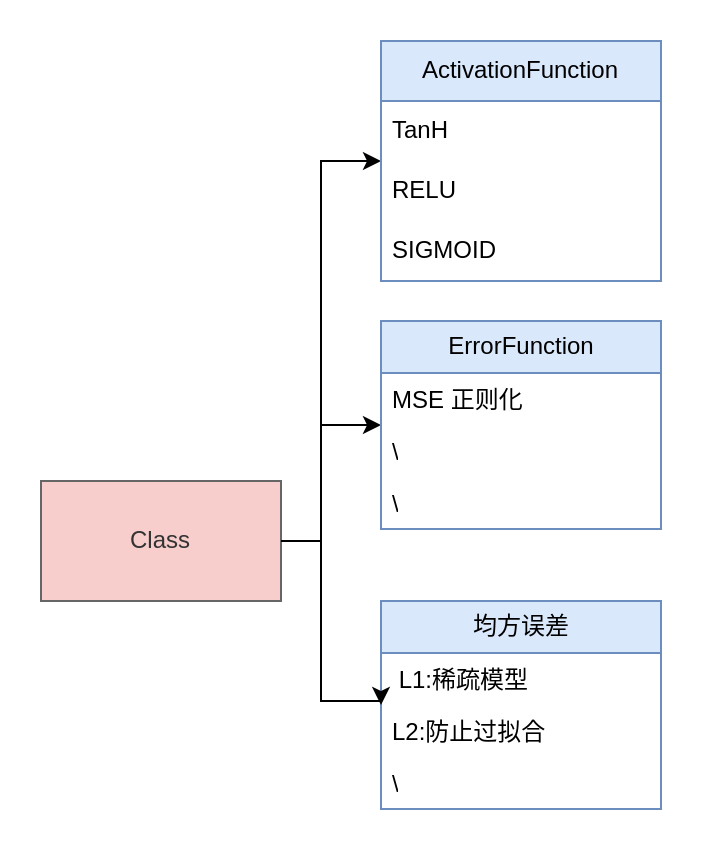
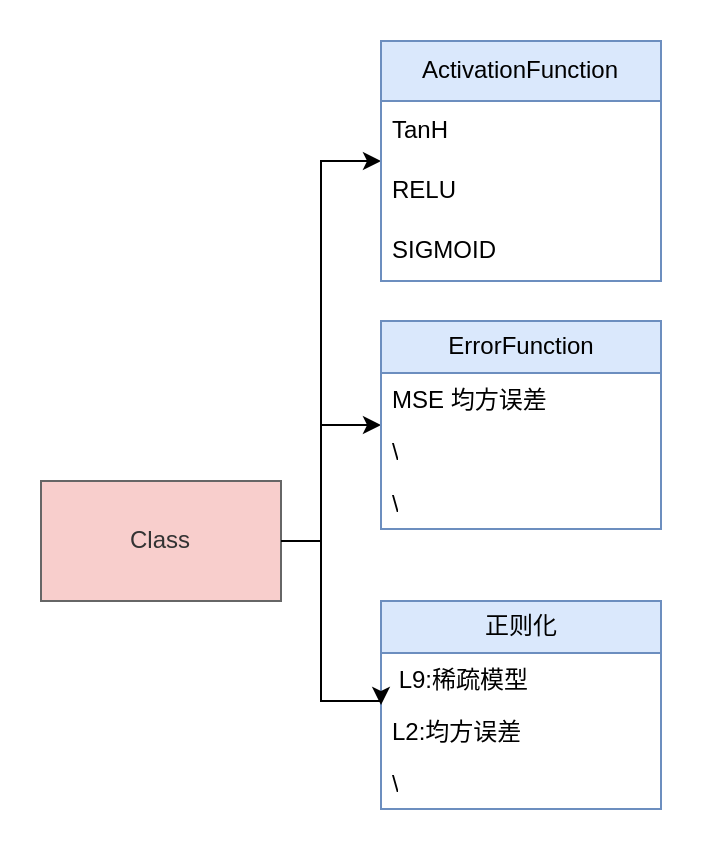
  <mxCell id="0" />
  <mxCell id="1" parent="0" />
  <mxCell id="2" value="Class" style="rounded=0;whiteSpace=wrap;html=1;fillColor=#f8cecc;fontColor=#333333;strokeColor=#666666;" parent="1" vertex="1"><mxGeometry x="20" y="240" width="120" height="60" as="geometry" /></mxCell>
  <mxCell id="3" value="" style="edgeStyle=elbowEdgeStyle;elbow=horizontal;endArrow=classic;html=1;rounded=0;exitX=1;exitY=0.5;exitDx=0;exitDy=0;" parent="1" source="2" edge="1"><mxGeometry width="50" height="50" relative="1" as="geometry"><mxPoint x="160" y="280" as="sourcePoint" /><mxPoint x="190" y="80" as="targetPoint" /><Array as="points"><mxPoint x="160" y="360" /><mxPoint x="160" y="120" /><mxPoint x="175" y="90" /></Array></mxGeometry></mxCell>
  <mxCell id="4" value="ActivationFunction" style="swimlane;fontStyle=0;childLayout=stackLayout;horizontal=1;startSize=30;horizontalStack=0;resizeParent=1;resizeParentMax=0;resizeLast=0;collapsible=1;marginBottom=0;whiteSpace=wrap;html=1;fillColor=#dae8fc;strokeColor=#6c8ebf;" vertex="1" parent="1"><mxGeometry x="190" y="20" width="140" height="120" as="geometry" /></mxCell>
  <mxCell id="5" value="TanH" style="text;strokeColor=none;fillColor=none;align=left;verticalAlign=middle;spacingLeft=4;spacingRight=4;overflow=hidden;points=[[0,0.5],[1,0.5]];portConstraint=eastwest;rotatable=0;whiteSpace=wrap;html=1;" vertex="1" parent="4"><mxGeometry y="30" width="140" height="30" as="geometry" /></mxCell>
  <mxCell id="6" value="RELU" style="text;strokeColor=none;fillColor=none;align=left;verticalAlign=middle;spacingLeft=4;spacingRight=4;overflow=hidden;points=[[0,0.5],[1,0.5]];portConstraint=eastwest;rotatable=0;whiteSpace=wrap;html=1;" vertex="1" parent="4"><mxGeometry y="60" width="140" height="30" as="geometry" /></mxCell>
  <mxCell id="7" value="SIGMOID" style="text;strokeColor=none;fillColor=none;align=left;verticalAlign=middle;spacingLeft=4;spacingRight=4;overflow=hidden;points=[[0,0.5],[1,0.5]];portConstraint=eastwest;rotatable=0;whiteSpace=wrap;html=1;" vertex="1" parent="4"><mxGeometry y="90" width="140" height="30" as="geometry" /></mxCell>
  <mxCell id="8" value="" style="edgeStyle=elbowEdgeStyle;elbow=horizontal;endArrow=classic;html=1;rounded=0;entryX=0;entryY=0.5;entryDx=0;entryDy=0;" edge="1" parent="1" target="9"><mxGeometry width="50" height="50" relative="1" as="geometry"><mxPoint x="160" y="270" as="sourcePoint" /><mxPoint x="180" y="220" as="targetPoint" /><Array as="points"><mxPoint x="160" y="330" /><mxPoint x="160" y="260" /></Array></mxGeometry></mxCell>
  <mxCell id="9" value="ErrorFunction" style="swimlane;fontStyle=0;childLayout=stackLayout;horizontal=1;startSize=26;fillColor=#dae8fc;horizontalStack=0;resizeParent=1;resizeParentMax=0;resizeLast=0;collapsible=1;marginBottom=0;html=1;strokeColor=#6c8ebf;" vertex="1" parent="1"><mxGeometry x="190" y="160" width="140" height="104" as="geometry" /></mxCell>
- <mxCell id="10" value="MSE 正则化" style="text;strokeColor=none;fillColor=none;align=left;verticalAlign=top;spacingLeft=4;spacingRight=4;overflow=hidden;rotatable=0;points=[[0,0.5],[1,0.5]];portConstraint=eastwest;whiteSpace=wrap;html=1;" vertex="1" parent="9"><mxGeometry y="26" width="140" height="26" as="geometry" /></mxCell>
+ <mxCell id="10" value="MSE 均方误差" style="text;strokeColor=none;fillColor=none;align=left;verticalAlign=top;spacingLeft=4;spacingRight=4;overflow=hidden;rotatable=0;points=[[0,0.5],[1,0.5]];portConstraint=eastwest;whiteSpace=wrap;html=1;" vertex="1" parent="9"><mxGeometry y="26" width="140" height="26" as="geometry" /></mxCell>
  <mxCell id="11" value="\" style="text;strokeColor=none;fillColor=none;align=left;verticalAlign=top;spacingLeft=4;spacingRight=4;overflow=hidden;rotatable=0;points=[[0,0.5],[1,0.5]];portConstraint=eastwest;whiteSpace=wrap;html=1;" vertex="1" parent="9"><mxGeometry y="52" width="140" height="26" as="geometry" /></mxCell>
  <mxCell id="12" value="\" style="text;strokeColor=none;fillColor=none;align=left;verticalAlign=top;spacingLeft=4;spacingRight=4;overflow=hidden;rotatable=0;points=[[0,0.5],[1,0.5]];portConstraint=eastwest;whiteSpace=wrap;html=1;" vertex="1" parent="9"><mxGeometry y="78" width="140" height="26" as="geometry" /></mxCell>
- <mxCell id="13" value="均方误差" style="swimlane;fontStyle=0;childLayout=stackLayout;horizontal=1;startSize=26;fillColor=#dae8fc;horizontalStack=0;resizeParent=1;resizeParentMax=0;resizeLast=0;collapsible=1;marginBottom=0;html=1;strokeColor=#6c8ebf;" vertex="1" parent="1"><mxGeometry x="190" y="300" width="140" height="104" as="geometry" /></mxCell>
- <mxCell id="14" value="&amp;nbsp;L1:稀疏模型" style="text;strokeColor=none;fillColor=none;align=left;verticalAlign=top;spacingLeft=4;spacingRight=4;overflow=hidden;rotatable=0;points=[[0,0.5],[1,0.5]];portConstraint=eastwest;whiteSpace=wrap;html=1;" vertex="1" parent="13"><mxGeometry y="26" width="140" height="26" as="geometry" /></mxCell>
- <mxCell id="15" value="L2:防止过拟合" style="text;strokeColor=none;fillColor=none;align=left;verticalAlign=top;spacingLeft=4;spacingRight=4;overflow=hidden;rotatable=0;points=[[0,0.5],[1,0.5]];portConstraint=eastwest;whiteSpace=wrap;html=1;" vertex="1" parent="13"><mxGeometry y="52" width="140" height="26" as="geometry" /></mxCell>
+ <mxCell id="13" value="正则化" style="swimlane;fontStyle=0;childLayout=stackLayout;horizontal=1;startSize=26;fillColor=#dae8fc;horizontalStack=0;resizeParent=1;resizeParentMax=0;resizeLast=0;collapsible=1;marginBottom=0;html=1;strokeColor=#6c8ebf;" vertex="1" parent="1"><mxGeometry x="190" y="300" width="140" height="104" as="geometry" /></mxCell>
+ <mxCell id="14" value="&amp;nbsp;L9:稀疏模型" style="text;strokeColor=none;fillColor=none;align=left;verticalAlign=top;spacingLeft=4;spacingRight=4;overflow=hidden;rotatable=0;points=[[0,0.5],[1,0.5]];portConstraint=eastwest;whiteSpace=wrap;html=1;" vertex="1" parent="13"><mxGeometry y="26" width="140" height="26" as="geometry" /></mxCell>
+ <mxCell id="15" value="L2:均方误差" style="text;strokeColor=none;fillColor=none;align=left;verticalAlign=top;spacingLeft=4;spacingRight=4;overflow=hidden;rotatable=0;points=[[0,0.5],[1,0.5]];portConstraint=eastwest;whiteSpace=wrap;html=1;" vertex="1" parent="13"><mxGeometry y="52" width="140" height="26" as="geometry" /></mxCell>
  <mxCell id="16" value="\" style="text;strokeColor=none;fillColor=none;align=left;verticalAlign=top;spacingLeft=4;spacingRight=4;overflow=hidden;rotatable=0;points=[[0,0.5],[1,0.5]];portConstraint=eastwest;whiteSpace=wrap;html=1;" vertex="1" parent="13"><mxGeometry y="78" width="140" height="26" as="geometry" /></mxCell>
  <mxCell id="17" value="" style="edgeStyle=segmentEdgeStyle;endArrow=classic;html=1;rounded=0;entryX=0;entryY=0.5;entryDx=0;entryDy=0;" edge="1" parent="1" target="13"><mxGeometry width="50" height="50" relative="1" as="geometry"><mxPoint x="160" y="270" as="sourcePoint" /><mxPoint x="170" y="300" as="targetPoint" /><Array as="points"><mxPoint x="160" y="350" /><mxPoint x="190" y="350" /></Array></mxGeometry></mxCell>
